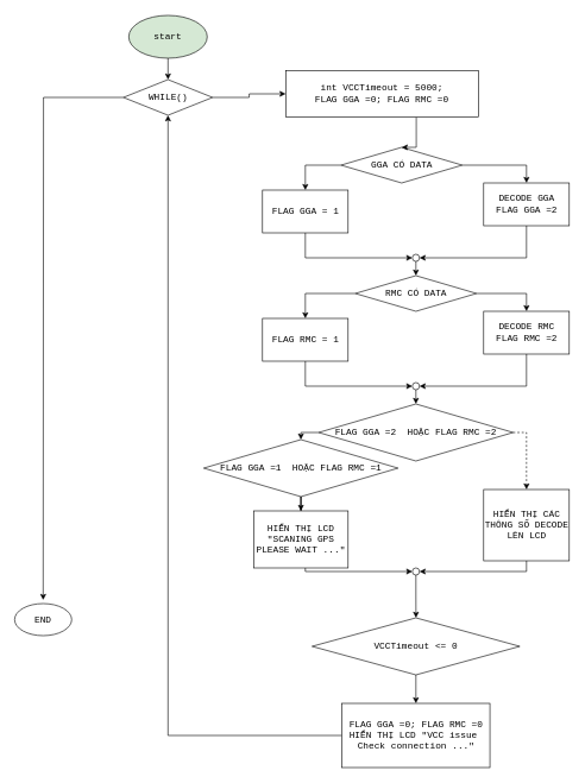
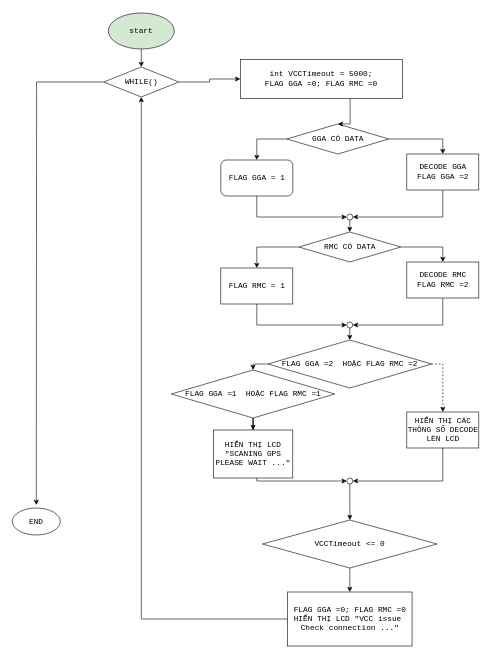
  <mxCell id="0" />
  <mxCell id="1" parent="0" />
  <mxCell id="2" value="" style="edgeStyle=orthogonalEdgeStyle;rounded=0;orthogonalLoop=1;jettySize=auto;html=1;fontFamily=Courier New;fontSize=13;" edge="1" parent="1" source="3"><mxGeometry relative="1" as="geometry"><mxPoint x="235.053" y="111.005" as="targetPoint" /></mxGeometry></mxCell>
  <mxCell id="3" value="start" style="ellipse;whiteSpace=wrap;html=1;fontFamily=Courier New;fontSize=13;fillColor=#d5e8d4;" vertex="1" parent="1"><mxGeometry x="180" y="20.98" width="110" height="60" as="geometry" /></mxCell>
  <mxCell id="4" value="" style="edgeStyle=orthogonalEdgeStyle;rounded=0;orthogonalLoop=1;jettySize=auto;html=1;fontFamily=Courier New;fontSize=13;" edge="1" parent="1" source="6" target="10"><mxGeometry relative="1" as="geometry"><Array as="points"><mxPoint x="427.5" y="231" /></Array></mxGeometry></mxCell>
  <mxCell id="5" style="edgeStyle=orthogonalEdgeStyle;rounded=0;orthogonalLoop=1;jettySize=auto;html=1;entryX=0.5;entryY=0;entryDx=0;entryDy=0;fontFamily=Courier New;fontSize=13;" edge="1" parent="1" source="6" target="8"><mxGeometry relative="1" as="geometry" /></mxCell>
  <mxCell id="6" value="GGA CÓ DATA" style="rhombus;whiteSpace=wrap;html=1;fontFamily=Courier New;fontSize=13;" vertex="1" parent="1"><mxGeometry x="477.5" y="206" width="170" height="50" as="geometry" /></mxCell>
  <mxCell id="7" style="edgeStyle=orthogonalEdgeStyle;rounded=0;orthogonalLoop=1;jettySize=auto;html=1;entryX=1;entryY=0.5;entryDx=0;entryDy=0;fontFamily=Courier New;fontSize=13;" edge="1" parent="1" source="8" target="12"><mxGeometry relative="1" as="geometry"><Array as="points"><mxPoint x="737.5" y="361" /></Array></mxGeometry></mxCell>
  <mxCell id="8" value="DECODE GGA&lt;br style=&quot;font-size: 13px;&quot;&gt;FLAG GGA =2" style="whiteSpace=wrap;html=1;fontFamily=Courier New;fontSize=13;" vertex="1" parent="1"><mxGeometry x="677.5" y="256" width="120" height="60" as="geometry" /></mxCell>
  <mxCell id="9" style="edgeStyle=orthogonalEdgeStyle;rounded=0;orthogonalLoop=1;jettySize=auto;html=1;entryX=0;entryY=0.5;entryDx=0;entryDy=0;fontFamily=Courier New;fontSize=13;" edge="1" parent="1" source="10" target="12"><mxGeometry relative="1" as="geometry"><Array as="points"><mxPoint x="427.5" y="361" /></Array></mxGeometry></mxCell>
- <mxCell id="10" value="FLAG GGA = 1" style="whiteSpace=wrap;html=1;fontFamily=Courier New;fontSize=13;" vertex="1" parent="1"><mxGeometry x="367.5" y="266" width="120" height="60" as="geometry" /></mxCell>
+ <mxCell id="10" value="FLAG GGA = 1" style="whiteSpace=wrap;html=1;fontFamily=Courier New;fontSize=13;rounded=1;" vertex="1" parent="1"><mxGeometry x="367.5" y="266" width="120" height="60" as="geometry" /></mxCell>
  <mxCell id="11" value="" style="edgeStyle=orthogonalEdgeStyle;rounded=0;orthogonalLoop=1;jettySize=auto;html=1;fontFamily=Courier New;fontSize=13;" edge="1" parent="1" source="12"><mxGeometry relative="1" as="geometry"><mxPoint x="582.447" y="386.015" as="targetPoint" /></mxGeometry></mxCell>
  <mxCell id="12" value="" style="ellipse;whiteSpace=wrap;html=1;aspect=fixed;fontFamily=Courier New;fontSize=13;" vertex="1" parent="1"><mxGeometry x="577.5" y="356" width="10" height="10" as="geometry" /></mxCell>
  <mxCell id="13" style="edgeStyle=orthogonalEdgeStyle;rounded=0;orthogonalLoop=1;jettySize=auto;html=1;entryX=0;entryY=0.5;entryDx=0;entryDy=0;fontFamily=Courier New;fontSize=13;" edge="1" parent="1" source="15" target="35"><mxGeometry relative="1" as="geometry" /></mxCell>
  <mxCell id="14" value="" style="edgeStyle=orthogonalEdgeStyle;rounded=0;orthogonalLoop=1;jettySize=auto;html=1;fontFamily=Courier New;fontSize=13;" edge="1" parent="1" source="15"><mxGeometry relative="1" as="geometry"><mxPoint x="60" y="841" as="targetPoint" /></mxGeometry></mxCell>
  <mxCell id="15" value="WHILE()" style="rhombus;whiteSpace=wrap;html=1;fontFamily=Courier New;fontSize=13;" vertex="1" parent="1"><mxGeometry x="172.5" y="111" width="125" height="50" as="geometry" /></mxCell>
  <mxCell id="16" value="" style="edgeStyle=orthogonalEdgeStyle;rounded=0;orthogonalLoop=1;jettySize=auto;html=1;fontFamily=Courier New;fontSize=13;" edge="1" parent="1" source="18" target="22"><mxGeometry relative="1" as="geometry"><Array as="points"><mxPoint x="427.5" y="411" /></Array></mxGeometry></mxCell>
  <mxCell id="17" style="edgeStyle=orthogonalEdgeStyle;rounded=0;orthogonalLoop=1;jettySize=auto;html=1;entryX=0.5;entryY=0;entryDx=0;entryDy=0;fontFamily=Courier New;fontSize=13;" edge="1" parent="1" source="18" target="20"><mxGeometry relative="1" as="geometry" /></mxCell>
  <mxCell id="18" value="RMC CÓ DATA" style="rhombus;whiteSpace=wrap;html=1;fontFamily=Courier New;fontSize=13;" vertex="1" parent="1"><mxGeometry x="497.5" y="386" width="170" height="50" as="geometry" /></mxCell>
  <mxCell id="19" style="edgeStyle=orthogonalEdgeStyle;rounded=0;orthogonalLoop=1;jettySize=auto;html=1;entryX=1;entryY=0.5;entryDx=0;entryDy=0;fontFamily=Courier New;fontSize=13;" edge="1" parent="1" source="20" target="24"><mxGeometry relative="1" as="geometry"><Array as="points"><mxPoint x="737.5" y="541" /></Array></mxGeometry></mxCell>
  <mxCell id="20" value="DECODE RMC&lt;br style=&quot;font-size: 13px;&quot;&gt;FLAG RMC =2" style="whiteSpace=wrap;html=1;fontFamily=Courier New;fontSize=13;" vertex="1" parent="1"><mxGeometry x="677.5" y="436" width="120" height="60" as="geometry" /></mxCell>
  <mxCell id="21" style="edgeStyle=orthogonalEdgeStyle;rounded=0;orthogonalLoop=1;jettySize=auto;html=1;entryX=0;entryY=0.5;entryDx=0;entryDy=0;fontFamily=Courier New;fontSize=13;" edge="1" parent="1" source="22" target="24"><mxGeometry relative="1" as="geometry"><Array as="points"><mxPoint x="427.5" y="541" /></Array></mxGeometry></mxCell>
  <mxCell id="22" value="FLAG RMC = 1" style="whiteSpace=wrap;html=1;fontFamily=Courier New;fontSize=13;" vertex="1" parent="1"><mxGeometry x="367.5" y="446" width="120" height="60" as="geometry" /></mxCell>
  <mxCell id="23" value="" style="edgeStyle=orthogonalEdgeStyle;rounded=0;orthogonalLoop=1;jettySize=auto;html=1;fontFamily=Courier New;fontSize=13;" edge="1" parent="1" source="24"><mxGeometry relative="1" as="geometry"><mxPoint x="582.5" y="566" as="targetPoint" /></mxGeometry></mxCell>
  <mxCell id="24" value="" style="ellipse;whiteSpace=wrap;html=1;aspect=fixed;fontFamily=Courier New;fontSize=13;" vertex="1" parent="1"><mxGeometry x="577.5" y="536" width="10" height="10" as="geometry" /></mxCell>
  <mxCell id="25" style="edgeStyle=orthogonalEdgeStyle;rounded=0;orthogonalLoop=1;jettySize=auto;html=1;entryX=0.5;entryY=0;entryDx=0;entryDy=0;fontFamily=Courier New;fontSize=13;dashed=1;" edge="1" parent="1" source="27" target="29"><mxGeometry relative="1" as="geometry"><Array as="points"><mxPoint x="737.5" y="606" /></Array></mxGeometry></mxCell>
  <mxCell id="26" style="edgeStyle=orthogonalEdgeStyle;rounded=0;orthogonalLoop=1;jettySize=auto;html=1;entryX=0.5;entryY=0;entryDx=0;entryDy=0;fontFamily=Courier New;fontSize=13;" edge="1" parent="1" source="27" target="42"><mxGeometry relative="1" as="geometry"><Array as="points"><mxPoint x="421" y="606" /></Array></mxGeometry></mxCell>
  <mxCell id="27" value="FLAG GGA =2&amp;nbsp; HOẶC FLAG RMC =2" style="rhombus;whiteSpace=wrap;html=1;fontFamily=Courier New;fontSize=13;" vertex="1" parent="1"><mxGeometry x="446.25" y="566" width="272.5" height="80" as="geometry" /></mxCell>
  <mxCell id="28" style="edgeStyle=orthogonalEdgeStyle;rounded=0;orthogonalLoop=1;jettySize=auto;html=1;entryX=1;entryY=0.5;entryDx=0;entryDy=0;fontFamily=Courier New;fontSize=13;" edge="1" parent="1" source="29" target="33"><mxGeometry relative="1" as="geometry"><Array as="points"><mxPoint x="737.5" y="801" /></Array></mxGeometry></mxCell>
- <mxCell id="29" value="HIỂN THỊ CÁC THÔNG SỐ DECODE LÊN LCD" style="whiteSpace=wrap;html=1;fontFamily=Courier New;fontSize=13;" vertex="1" parent="1"><mxGeometry x="677.5" y="686" width="120" height="100" as="geometry" /></mxCell>
+ <mxCell id="29" value="HIỂN THỊ CÁC THÔNG SỐ DECODE LÊN LCD" style="whiteSpace=wrap;html=1;fontFamily=Courier New;fontSize=13;" vertex="1" parent="1"><mxGeometry x="677.5" y="686" width="120" height="60" as="geometry" /></mxCell>
  <mxCell id="30" style="edgeStyle=orthogonalEdgeStyle;rounded=0;orthogonalLoop=1;jettySize=auto;html=1;entryX=0;entryY=0.5;entryDx=0;entryDy=0;fontFamily=Courier New;fontSize=13;" edge="1" parent="1" source="31" target="33"><mxGeometry relative="1" as="geometry"><Array as="points"><mxPoint x="427.5" y="801" /></Array></mxGeometry></mxCell>
  <mxCell id="31" value="HIỂN THỊ LCD &quot;SCANING GPS PLEASE WAIT ...&quot;" style="whiteSpace=wrap;html=1;fontFamily=Courier New;fontSize=13;" vertex="1" parent="1"><mxGeometry x="355" y="716" width="132.5" height="80" as="geometry" /></mxCell>
  <mxCell id="32" value="" style="edgeStyle=orthogonalEdgeStyle;rounded=0;orthogonalLoop=1;jettySize=auto;html=1;fontFamily=Courier New;fontSize=13;" edge="1" parent="1" source="33" target="38"><mxGeometry relative="1" as="geometry" /></mxCell>
  <mxCell id="33" value="" style="ellipse;whiteSpace=wrap;html=1;aspect=fixed;fontFamily=Courier New;fontSize=13;" vertex="1" parent="1"><mxGeometry x="577.5" y="796" width="10" height="10" as="geometry" /></mxCell>
  <mxCell id="34" style="edgeStyle=orthogonalEdgeStyle;rounded=0;orthogonalLoop=1;jettySize=auto;html=1;entryX=0.5;entryY=0;entryDx=0;entryDy=0;fontFamily=Courier New;fontSize=13;" edge="1" parent="1" source="35" target="6"><mxGeometry relative="1" as="geometry"><Array as="points"><mxPoint x="583" y="136" /></Array></mxGeometry></mxCell>
  <mxCell id="35" value="&lt;span style=&quot;font-size: 13px;&quot;&gt;int VCCTimeout = 5000;&lt;br&gt;&lt;/span&gt;FLAG GGA =0; FLAG RMC =0&lt;span style=&quot;font-size: 13px;&quot;&gt;&lt;br&gt;&lt;/span&gt;" style="rounded=0;whiteSpace=wrap;html=1;fontFamily=Courier New;fontSize=13;" vertex="1" parent="1"><mxGeometry x="400" y="98.5" width="270" height="65" as="geometry" /></mxCell>
  <mxCell id="36" value="END" style="ellipse;whiteSpace=wrap;html=1;fontSize=13;fontFamily=Courier New;" vertex="1" parent="1"><mxGeometry x="20" y="846" width="80" height="45" as="geometry" /></mxCell>
  <mxCell id="37" value="" style="edgeStyle=orthogonalEdgeStyle;rounded=0;orthogonalLoop=1;jettySize=auto;html=1;fontFamily=Courier New;fontSize=13;" edge="1" parent="1" source="38" target="40"><mxGeometry relative="1" as="geometry" /></mxCell>
  <mxCell id="38" value="VCCTimeout &amp;lt;= 0" style="rhombus;whiteSpace=wrap;html=1;fontSize=13;fontFamily=Courier New;" vertex="1" parent="1"><mxGeometry x="436.88" y="866" width="291.25" height="80" as="geometry" /></mxCell>
  <mxCell id="39" style="edgeStyle=orthogonalEdgeStyle;rounded=0;orthogonalLoop=1;jettySize=auto;html=1;fontFamily=Courier New;fontSize=13;entryX=0.5;entryY=1;entryDx=0;entryDy=0;" edge="1" parent="1" source="40" target="15"><mxGeometry relative="1" as="geometry"><mxPoint x="270" y="556" as="targetPoint" /></mxGeometry></mxCell>
  <mxCell id="40" value="FLAG GGA =0; FLAG RMC =0&lt;br&gt;HIỂN THỊ LCD &quot;VCC issue&amp;nbsp;&lt;br&gt;Check connection ...&quot;" style="whiteSpace=wrap;html=1;fontSize=13;fontFamily=Courier New;" vertex="1" parent="1"><mxGeometry x="478.75" y="986" width="207.5" height="90" as="geometry" /></mxCell>
  <mxCell id="41" value="" style="edgeStyle=orthogonalEdgeStyle;rounded=0;orthogonalLoop=1;jettySize=auto;html=1;fontFamily=Courier New;fontSize=13;" edge="1" parent="1" source="42" target="31"><mxGeometry relative="1" as="geometry" /></mxCell>
  <mxCell id="42" value="FLAG GGA =1&amp;nbsp; HOẶC FLAG RMC =1" style="rhombus;whiteSpace=wrap;html=1;fontFamily=Courier New;fontSize=13;" vertex="1" parent="1"><mxGeometry x="285" y="616" width="272.5" height="80" as="geometry" /></mxCell>
